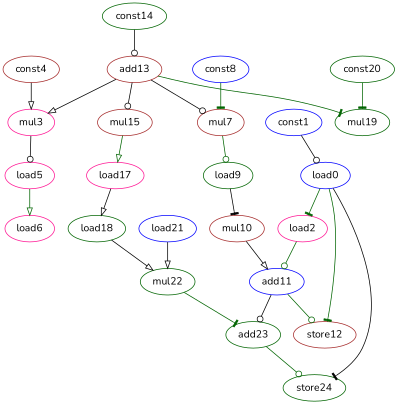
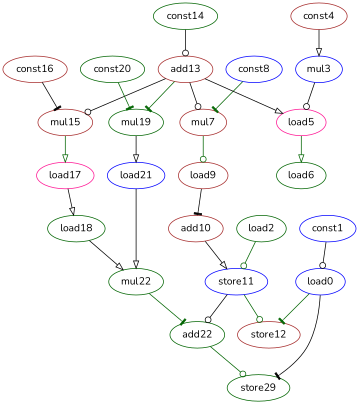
  digraph {
    fontname=Nunito
    node [color=darkgreen fontname=Nunito opcode=load]
    edge [arrowhead=odot color=black fontname=Nunito operand=0]
    load0 [color=blue]
-   load2 [color=deeppink]
+   load2
    store12 [color=brown opcode=store]
-   store24 [opcode=store]
-   add11 [color=blue opcode=add]
+   store24 [opcode=store label=store29]
+   add11 [color=blue opcode=add label=store11]
    const1 [color=blue opcode=const]
-   add23 [opcode=add]
-   mul3 [color=deeppink opcode=mul]
+   add23 [opcode=add label=add22]
+   mul3 [color=blue opcode=mul]
    load5 [color=deeppink]
-   load6 [color=deeppink]
+   load6
    const4 [color=brown opcode=const]
-   mul10 [color=brown opcode=mul]
+   mul10 [color=brown opcode=mul label=add10]
    mul7 [color=brown opcode=mul]
-   load9
+   load9 [color=brown]
    const8 [color=blue opcode=const]
    add13 [color=brown opcode=add]
    mul15 [color=brown opcode=mul]
    mul19 [opcode=mul]
    load17 [color=deeppink]
    load21 [color=blue]
    const14 [opcode=const]
    load18
+   const16 [color=brown opcode=const]
    mul22 [opcode=mul]
    const20 [opcode=const]
-   load0 -> load2 [arrowhead=tee color=darkgreen]
    load0 -> store12 [arrowhead=tee color=darkgreen operand=1]
    load0 -> store24 [arrowhead=tee operand=1]
    load2 -> add11 [color=darkgreen operand=1]
    add11 -> store12 [color=darkgreen]
    add11 -> add23 [operand=1]
    const1 -> load0
    add23 -> store24 [color=darkgreen]
    mul3 -> load5
    load5 -> load6 [arrowhead=onormal color=darkgreen]
    const4 -> mul3 [arrowhead=onormal]
    mul10 -> add11 [arrowhead=onormal]
    mul7 -> load9 [color=darkgreen]
    load9 -> mul10 [arrowhead=tee]
    const8 -> mul7 [arrowhead=tee color=darkgreen]
-   add13 -> mul3 [arrowhead=onormal operand=1]
+   add13 -> load5 [arrowhead=onormal operand=1]
    add13 -> mul7 [operand=1]
    add13 -> mul15 [operand=1]
    add13 -> mul19 [arrowhead=tee color=darkgreen operand=1]
    mul15 -> load17 [arrowhead=onormal color=darkgreen]
+   mul19 -> load21 [arrowhead=onormal]
    load17 -> load18 [arrowhead=onormal]
    load21 -> mul22 [arrowhead=onormal]
    const14 -> add13 [operand=1]
    load18 -> mul22 [arrowhead=onormal operand=1]
+   const16 -> mul15 [arrowhead=tee]
    mul22 -> add23 [arrowhead=tee color=darkgreen]
    const20 -> mul19 [arrowhead=tee color=darkgreen]
  }
